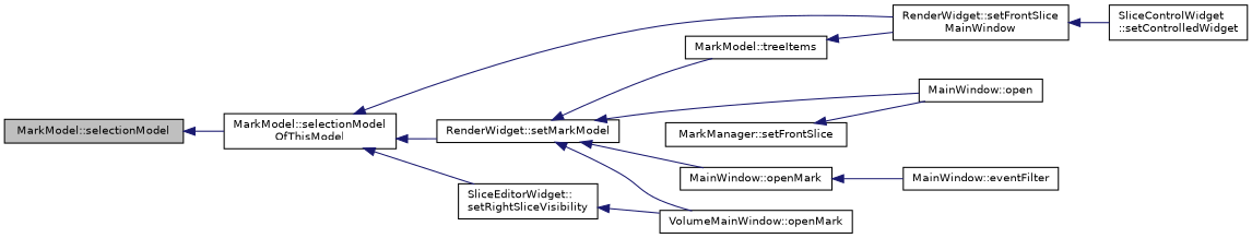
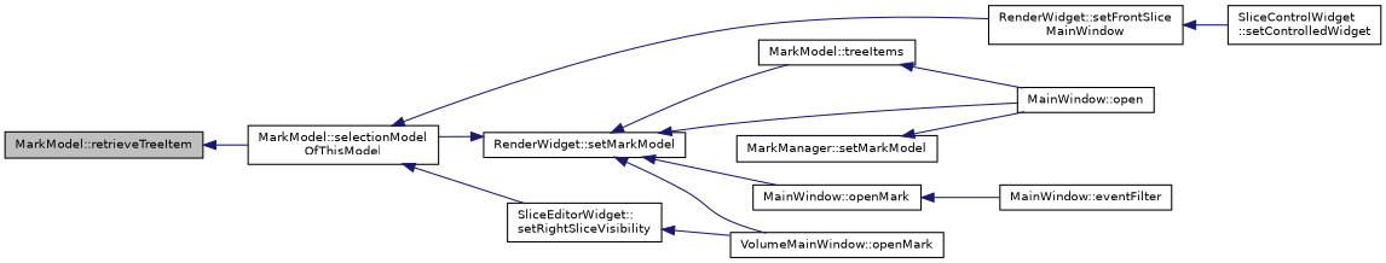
  digraph {
    rankdir=LR
    node [color=black fillcolor=white fontname=Helvetica fontsize=10 shape=record style=filled]
    edge [color=midnightblue dir=back fontname=Helvetica fontsize=10 labelfontname=Helvetica labelfontsize=10 style=solid]
-   n1 [fillcolor=grey75 fontcolor=black height=0.2 label="MarkModel::selectionModel" width=0.4]
+   n1 [fillcolor=grey75 fontcolor=black height=0.2 label="MarkModel::retrieveTreeItem" width=0.4]
    n2 [height=0.2 label="MarkModel::selectionModel\lOfThisModel" width=0.4]
    n3 [height=0.2 label="MarkModel::treeItems" width=0.4]
    n4 [height=0.2 label="RenderWidget::setFrontSlice\lMainWindow" width=0.4]
    n5 [height=0.2 label="RenderWidget::setMarkModel" width=0.4]
    n6 [height=0.2 label="SliceEditorWidget::\lsetRightSliceVisibility" width=0.4]
    n7 [height=0.2 label="SliceControlWidget\l::setControlledWidget" width=0.4]
-   n8 [height=0.2 label="MarkManager::setFrontSlice" width=0.4]
+   n8 [height=0.2 label="MarkManager::setMarkModel" width=0.4]
    n9 [height=0.2 label="MainWindow::open" width=0.4]
    n10 [height=0.2 label="MainWindow::openMark" width=0.4]
    n11 [height=0.2 label="VolumeMainWindow::openMark" width=0.4]
    n12 [height=0.2 label="MainWindow::eventFilter" width=0.4]
    n1 -> n2
    n2 -> n4
-   n2 -> n5
+   n5 -> n2
    n2 -> n6
-   n3 -> n4
+   n3 -> n9
    n4 -> n7
    n5 -> n3
    n5 -> n9
    n5 -> n10
    n5 -> n11
    n6 -> n11
    n8 -> n9
    n10 -> n12
  }
